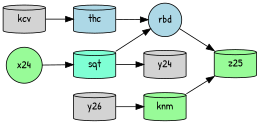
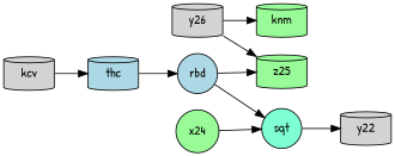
  digraph {
    fontname="Patrick Hand"
    rankdir=LR
    splines=true
    node [fillcolor=palegreen fontname="Patrick Hand" shape=cylinder style=filled]
    edge [fontname="Patrick Hand"]
    knm
    z25
    n3 [fillcolor=lightgrey label=y26]
    rbd [fillcolor=lightblue shape=circle]
    thc [fillcolor=lightblue]
-   sqt [fillcolor=aquamarine]
-   y24 [fillcolor=lightgrey]
+   sqt [fillcolor=aquamarine shape=circle]
+   y24 [fillcolor=lightgrey label=y22]
    x24 [shape=circle]
    kcv [fillcolor=lightgrey]
-   knm -> z25
+   n3 -> z25
    n3 -> knm
    rbd -> z25
    thc -> rbd
-   sqt -> rbd
+   rbd -> sqt
    sqt -> y24
    x24 -> sqt
    kcv -> thc
  }
